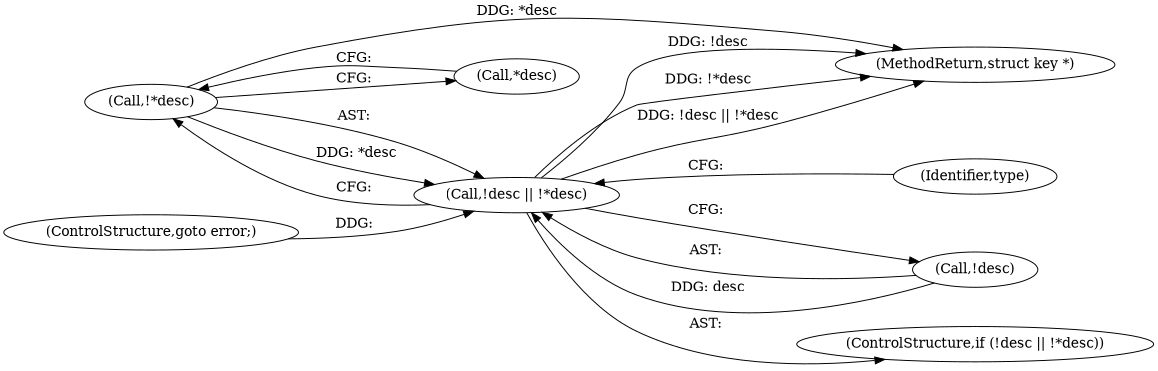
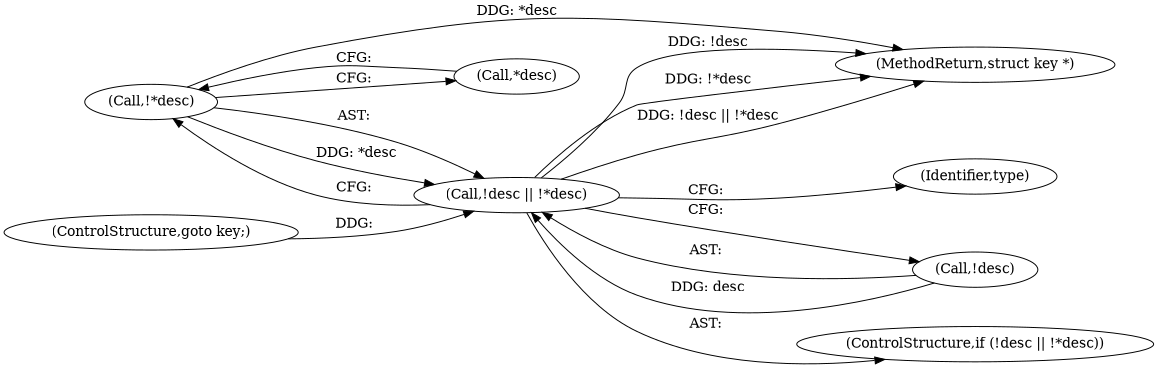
  digraph {
    rankdir=LR
    n1 [label="(Call,!*desc)"]
    n2 [label="(Call,!desc || !*desc)"]
    n3 [label="(Call,*desc)"]
    n4 [label="(MethodReturn,struct key *)"]
    n5 [label="(Call,!desc)"]
    n6 [label="(ControlStructure,if (!desc || !*desc))"]
-   n7 [label="(ControlStructure,goto error;)"]
+   n7 [label="(ControlStructure,goto key;)"]
    n8 [label="(Identifier,type)"]
    n1 -> n2 [label="AST: "]
    n1 -> n2 [label="DDG: *desc"]
    n1 -> n3 [label="CFG: "]
    n1 -> n4 [label="DDG: *desc"]
    n2 -> n1 [label="CFG: "]
    n2 -> n4 [label="DDG: !desc"]
    n2 -> n4 [label="DDG: !*desc"]
    n2 -> n4 [label="DDG: !desc || !*desc"]
    n2 -> n5 [label="CFG: "]
    n2 -> n6 [label="AST: "]
    n3 -> n1 [label="CFG: "]
    n5 -> n2 [label="AST: "]
    n5 -> n2 [label="DDG: desc"]
    n7 -> n2 [label="DDG: "]
-   n8 -> n2 [label="CFG: "]
+   n2 -> n8 [label="CFG: "]
  }
